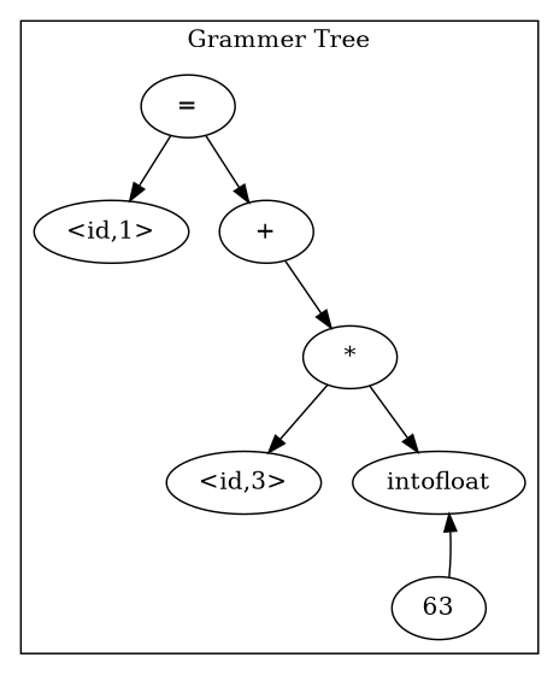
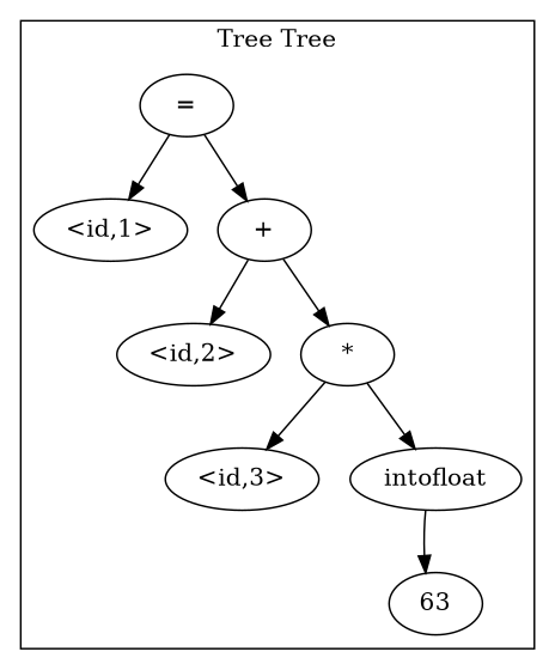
  digraph {
    n1 [label="="]
    n2 [label="<id,1>"]
    n3 [label="+"]
    null [style=invis]
+   n5 [label="<id,2>"]
    n6 [label="*"]
    n7 [label="<id,3>"]
    n8 [label=intofloat]
    n9 [label=63]
    subgraph cluster_1 {
-     label="Grammer Tree"
+     label="Tree Tree"
      n1
      n2
      n3
      null
+     n5
      n6
      n7
      n8
      n9
    }
    n1 -> n2
    n1 -> n3
    n2 -> null [style=invis]
+   n3 -> n5
    n3 -> n6
+   n5 -> null [style=invis]
    n6 -> n7
    n6 -> n8
-   n9 -> n8
+   n8 -> n9
  }
